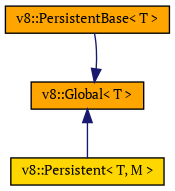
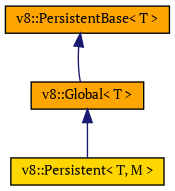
  digraph {
    fontname="PT Serif"
    rankdir=TB
    node [color=black fillcolor=orange fontname="PT Serif" fontsize=10 shape=record style=filled]
    edge [color=midnightblue dir=back fontname="PT Serif" fontsize=10 labelfontname=Helvetica labelfontsize=10 style=solid]
    n1 [height=0.2 label="v8::PersistentBase\< T \>" width=0.4]
    n2 [height=0.2 label="v8::Global\< T \>" width=0.4]
    n3 [fillcolor=gold height=0.2 label="v8::Persistent\< T, M \>" width=0.4]
-   n2 -> n1
+   n1 -> n2
    n2 -> n3
  }
